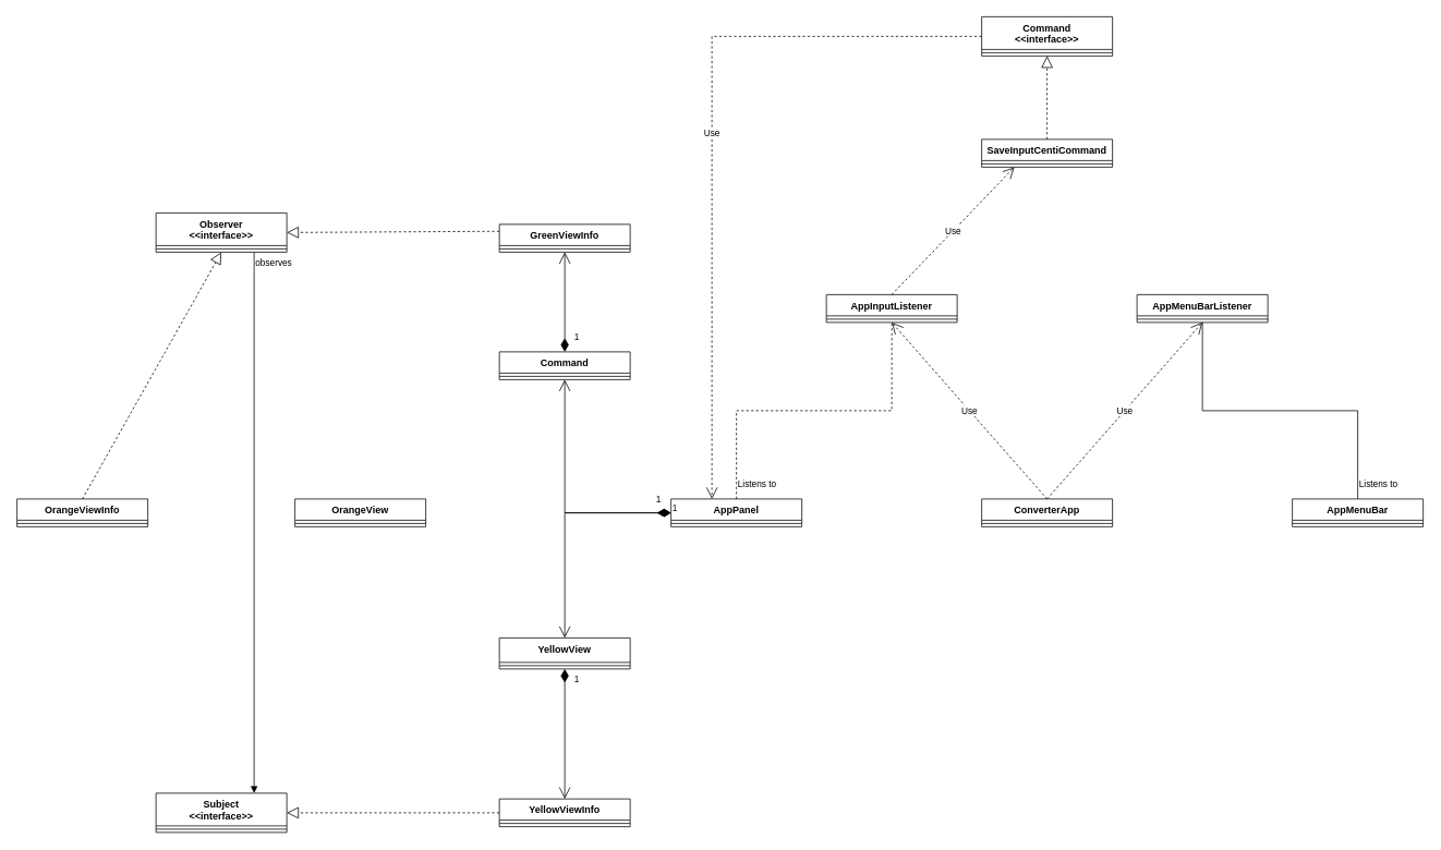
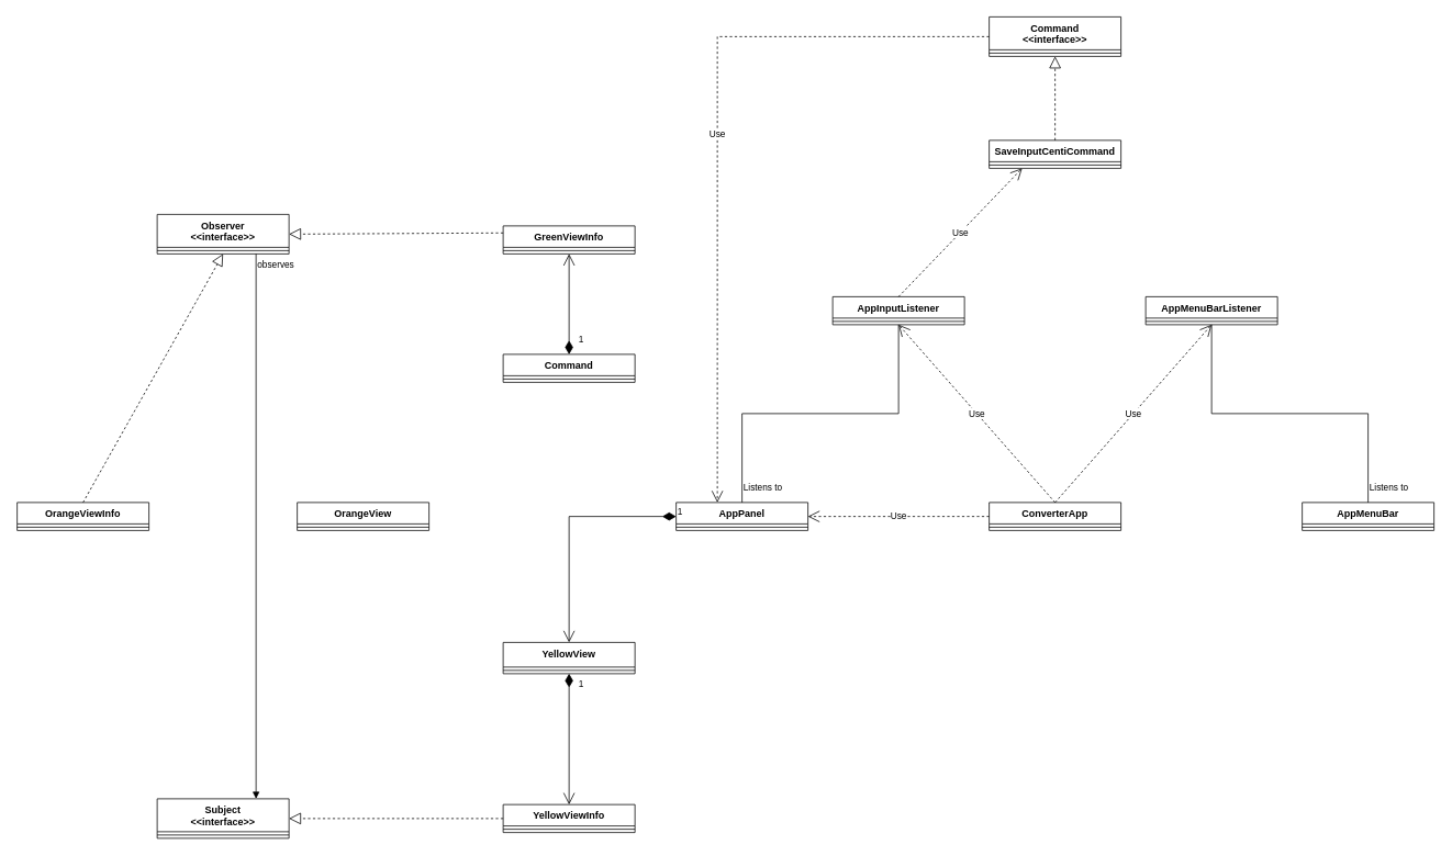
  <mxCell id="0" />
  <mxCell id="1" parent="0" />
  <mxCell id="2" value="ConverterApp" style="swimlane;fontStyle=1;align=center;verticalAlign=top;childLayout=stackLayout;horizontal=1;startSize=26;horizontalStack=0;resizeParent=1;resizeParentMax=0;resizeLast=0;collapsible=1;marginBottom=0;" vertex="1" parent="1"><mxGeometry x="1200" y="610" width="160" height="34" as="geometry" /></mxCell>
  <mxCell id="3" value="" style="line;strokeWidth=1;fillColor=none;align=left;verticalAlign=middle;spacingTop=-1;spacingLeft=3;spacingRight=3;rotatable=0;labelPosition=right;points=[];portConstraint=eastwest;" vertex="1" parent="2"><mxGeometry y="26" width="160" height="8" as="geometry" /></mxCell>
  <mxCell id="4" value="Use" style="endArrow=open;endSize=12;dashed=1;html=1;rounded=0;exitX=0.5;exitY=0;exitDx=0;exitDy=0;entryX=0.5;entryY=1;entryDx=0;entryDy=0;" edge="1" parent="1" source="2" target="7"><mxGeometry width="160" relative="1" as="geometry"><mxPoint x="1220" y="650" as="sourcePoint" /><mxPoint x="1340" y="450" as="targetPoint" /></mxGeometry></mxCell>
  <mxCell id="5" value="AppInputListener" style="swimlane;fontStyle=1;align=center;verticalAlign=top;childLayout=stackLayout;horizontal=1;startSize=26;horizontalStack=0;resizeParent=1;resizeParentMax=0;resizeLast=0;collapsible=1;marginBottom=0;" vertex="1" parent="1"><mxGeometry x="1010" y="360" width="160" height="34" as="geometry" /></mxCell>
  <mxCell id="6" value="" style="line;strokeWidth=1;fillColor=none;align=left;verticalAlign=middle;spacingTop=-1;spacingLeft=3;spacingRight=3;rotatable=0;labelPosition=right;points=[];portConstraint=eastwest;" vertex="1" parent="5"><mxGeometry y="26" width="160" height="8" as="geometry" /></mxCell>
  <mxCell id="7" value="AppMenuBarListener" style="swimlane;fontStyle=1;align=center;verticalAlign=top;childLayout=stackLayout;horizontal=1;startSize=26;horizontalStack=0;resizeParent=1;resizeParentMax=0;resizeLast=0;collapsible=1;marginBottom=0;" vertex="1" parent="1"><mxGeometry x="1390" y="360" width="160" height="34" as="geometry" /></mxCell>
  <mxCell id="8" value="" style="line;strokeWidth=1;fillColor=none;align=left;verticalAlign=middle;spacingTop=-1;spacingLeft=3;spacingRight=3;rotatable=0;labelPosition=right;points=[];portConstraint=eastwest;" vertex="1" parent="7"><mxGeometry y="26" width="160" height="8" as="geometry" /></mxCell>
  <mxCell id="9" value="Command&#10;&lt;&lt;interface&gt;&gt;" style="swimlane;fontStyle=1;align=center;verticalAlign=top;childLayout=stackLayout;horizontal=1;startSize=40;horizontalStack=0;resizeParent=1;resizeParentMax=0;resizeLast=0;collapsible=1;marginBottom=0;" vertex="1" parent="1"><mxGeometry x="1200" y="20" width="160" height="48" as="geometry" /></mxCell>
  <mxCell id="10" value="" style="line;strokeWidth=1;fillColor=none;align=left;verticalAlign=middle;spacingTop=-1;spacingLeft=3;spacingRight=3;rotatable=0;labelPosition=right;points=[];portConstraint=eastwest;" vertex="1" parent="9"><mxGeometry y="40" width="160" height="8" as="geometry" /></mxCell>
  <mxCell id="11" value="" style="endArrow=block;dashed=1;endFill=0;endSize=12;html=1;rounded=0;exitX=0.5;exitY=0;exitDx=0;exitDy=0;entryX=0.5;entryY=1;entryDx=0;entryDy=0;" edge="1" parent="1" source="12" target="9"><mxGeometry width="160" relative="1" as="geometry"><mxPoint x="1220" y="350" as="sourcePoint" /><mxPoint x="1380" y="120" as="targetPoint" /></mxGeometry></mxCell>
  <mxCell id="12" value="SaveInputCentiCommand" style="swimlane;fontStyle=1;align=center;verticalAlign=top;childLayout=stackLayout;horizontal=1;startSize=26;horizontalStack=0;resizeParent=1;resizeParentMax=0;resizeLast=0;collapsible=1;marginBottom=0;" vertex="1" parent="1"><mxGeometry x="1200" y="170" width="160" height="34" as="geometry" /></mxCell>
  <mxCell id="13" value="" style="line;strokeWidth=1;fillColor=none;align=left;verticalAlign=middle;spacingTop=-1;spacingLeft=3;spacingRight=3;rotatable=0;labelPosition=right;points=[];portConstraint=eastwest;" vertex="1" parent="12"><mxGeometry y="26" width="160" height="8" as="geometry" /></mxCell>
  <mxCell id="14" value="Use" style="endArrow=open;endSize=12;dashed=1;html=1;rounded=0;entryX=0.25;entryY=1;entryDx=0;entryDy=0;exitX=0.5;exitY=0;exitDx=0;exitDy=0;" edge="1" parent="1" source="5" target="12"><mxGeometry width="160" relative="1" as="geometry"><mxPoint x="1220" y="350" as="sourcePoint" /><mxPoint x="1380" y="350" as="targetPoint" /></mxGeometry></mxCell>
  <mxCell id="15" value="Use" style="endArrow=open;endSize=12;dashed=1;html=1;rounded=0;entryX=0.5;entryY=1;entryDx=0;entryDy=0;exitX=0.5;exitY=0;exitDx=0;exitDy=0;" edge="1" parent="1" source="2" target="5"><mxGeometry width="160" relative="1" as="geometry"><mxPoint x="1220" y="350" as="sourcePoint" /><mxPoint x="1380" y="350" as="targetPoint" /></mxGeometry></mxCell>
  <mxCell id="16" value="AppPanel" style="swimlane;fontStyle=1;align=center;verticalAlign=top;childLayout=stackLayout;horizontal=1;startSize=26;horizontalStack=0;resizeParent=1;resizeParentMax=0;resizeLast=0;collapsible=1;marginBottom=0;" vertex="1" parent="1"><mxGeometry x="820" y="610" width="160" height="34" as="geometry" /></mxCell>
  <mxCell id="17" value="" style="line;strokeWidth=1;fillColor=none;align=left;verticalAlign=middle;spacingTop=-1;spacingLeft=3;spacingRight=3;rotatable=0;labelPosition=right;points=[];portConstraint=eastwest;" vertex="1" parent="16"><mxGeometry y="26" width="160" height="8" as="geometry" /></mxCell>
- <mxCell id="19" value="" style="endArrow=none;html=1;edgeStyle=orthogonalEdgeStyle;rounded=0;exitX=0.5;exitY=0;exitDx=0;exitDy=0;entryX=0.5;entryY=1;entryDx=0;entryDy=0;dashed=1;" edge="1" parent="1" source="16" target="5"><mxGeometry relative="1" as="geometry"><mxPoint x="1220" y="550" as="sourcePoint" /><mxPoint x="1380" y="550" as="targetPoint" /></mxGeometry></mxCell>
+ <mxCell id="18" value="Use" style="endArrow=open;endSize=12;dashed=1;html=1;rounded=0;entryX=1;entryY=0.5;entryDx=0;entryDy=0;exitX=0;exitY=0.5;exitDx=0;exitDy=0;" edge="1" parent="1" source="2" target="16"><mxGeometry width="160" relative="1" as="geometry"><mxPoint x="1220" y="550" as="sourcePoint" /><mxPoint x="1380" y="550" as="targetPoint" /></mxGeometry></mxCell>
+ <mxCell id="19" value="" style="endArrow=none;html=1;edgeStyle=orthogonalEdgeStyle;rounded=0;exitX=0.5;exitY=0;exitDx=0;exitDy=0;entryX=0.5;entryY=1;entryDx=0;entryDy=0;" edge="1" parent="1" source="16" target="5"><mxGeometry relative="1" as="geometry"><mxPoint x="1220" y="550" as="sourcePoint" /><mxPoint x="1380" y="550" as="targetPoint" /></mxGeometry></mxCell>
  <mxCell id="20" value="Listens to" style="edgeLabel;resizable=0;html=1;align=left;verticalAlign=bottom;" connectable="0" vertex="1" parent="19"><mxGeometry x="-1" relative="1" as="geometry"><mxPoint y="-10" as="offset" /></mxGeometry></mxCell>
  <mxCell id="21" value="AppMenuBar" style="swimlane;fontStyle=1;align=center;verticalAlign=top;childLayout=stackLayout;horizontal=1;startSize=26;horizontalStack=0;resizeParent=1;resizeParentMax=0;resizeLast=0;collapsible=1;marginBottom=0;" vertex="1" parent="1"><mxGeometry x="1580" y="610" width="160" height="34" as="geometry" /></mxCell>
  <mxCell id="22" value="" style="line;strokeWidth=1;fillColor=none;align=left;verticalAlign=middle;spacingTop=-1;spacingLeft=3;spacingRight=3;rotatable=0;labelPosition=right;points=[];portConstraint=eastwest;" vertex="1" parent="21"><mxGeometry y="26" width="160" height="8" as="geometry" /></mxCell>
  <mxCell id="23" value="" style="endArrow=none;html=1;edgeStyle=orthogonalEdgeStyle;rounded=0;exitX=0.5;exitY=0;exitDx=0;exitDy=0;entryX=0.5;entryY=1;entryDx=0;entryDy=0;" edge="1" parent="1" source="21" target="7"><mxGeometry relative="1" as="geometry"><mxPoint x="1460" y="586" as="sourcePoint" /><mxPoint x="1650" y="370" as="targetPoint" /></mxGeometry></mxCell>
  <mxCell id="24" value="Listens to" style="edgeLabel;resizable=0;html=1;align=left;verticalAlign=bottom;" connectable="0" vertex="1" parent="23"><mxGeometry x="-1" relative="1" as="geometry"><mxPoint y="-10" as="offset" /></mxGeometry></mxCell>
  <mxCell id="25" value="Command" style="swimlane;fontStyle=1;align=center;verticalAlign=top;childLayout=stackLayout;horizontal=1;startSize=26;horizontalStack=0;resizeParent=1;resizeParentMax=0;resizeLast=0;collapsible=1;marginBottom=0;" vertex="1" parent="1"><mxGeometry x="610" y="430" width="160" height="34" as="geometry" /></mxCell>
  <mxCell id="26" value="" style="line;strokeWidth=1;fillColor=none;align=left;verticalAlign=middle;spacingTop=-1;spacingLeft=3;spacingRight=3;rotatable=0;labelPosition=right;points=[];portConstraint=eastwest;" vertex="1" parent="25"><mxGeometry y="26" width="160" height="8" as="geometry" /></mxCell>
- <mxCell id="27" value="1" style="endArrow=open;html=1;endSize=12;startArrow=diamondThin;startSize=14;startFill=1;edgeStyle=orthogonalEdgeStyle;align=left;verticalAlign=bottom;rounded=0;exitX=0;exitY=0.5;exitDx=0;exitDy=0;entryX=0.5;entryY=1;entryDx=0;entryDy=0;" edge="1" parent="1" source="16" target="25"><mxGeometry x="-0.864" y="-7" relative="1" as="geometry"><mxPoint x="720" y="450" as="sourcePoint" /><mxPoint x="880" y="450" as="targetPoint" /><mxPoint as="offset" /></mxGeometry></mxCell>
  <mxCell id="28" value="YellowView" style="swimlane;fontStyle=1;align=center;verticalAlign=top;childLayout=stackLayout;horizontal=1;startSize=30;horizontalStack=0;resizeParent=1;resizeParentMax=0;resizeLast=0;collapsible=1;marginBottom=0;" vertex="1" parent="1"><mxGeometry x="610" y="780" width="160" height="38" as="geometry" /></mxCell>
  <mxCell id="29" value="" style="line;strokeWidth=1;fillColor=none;align=left;verticalAlign=middle;spacingTop=-1;spacingLeft=3;spacingRight=3;rotatable=0;labelPosition=right;points=[];portConstraint=eastwest;" vertex="1" parent="28"><mxGeometry y="30" width="160" height="8" as="geometry" /></mxCell>
  <mxCell id="30" value="1" style="endArrow=open;html=1;endSize=12;startArrow=diamondThin;startSize=14;startFill=1;edgeStyle=orthogonalEdgeStyle;align=left;verticalAlign=bottom;rounded=0;exitX=0;exitY=0.5;exitDx=0;exitDy=0;entryX=0.5;entryY=0;entryDx=0;entryDy=0;" edge="1" parent="1" source="16" target="28"><mxGeometry x="-1" y="3" relative="1" as="geometry"><mxPoint x="720" y="450" as="sourcePoint" /><mxPoint x="880" y="450" as="targetPoint" /></mxGeometry></mxCell>
  <mxCell id="31" value="OrangeView" style="swimlane;fontStyle=1;align=center;verticalAlign=top;childLayout=stackLayout;horizontal=1;startSize=26;horizontalStack=0;resizeParent=1;resizeParentMax=0;resizeLast=0;collapsible=1;marginBottom=0;" vertex="1" parent="1"><mxGeometry x="360" y="610" width="160" height="34" as="geometry" /></mxCell>
  <mxCell id="32" value="" style="line;strokeWidth=1;fillColor=none;align=left;verticalAlign=middle;spacingTop=-1;spacingLeft=3;spacingRight=3;rotatable=0;labelPosition=right;points=[];portConstraint=eastwest;" vertex="1" parent="31"><mxGeometry y="26" width="160" height="8" as="geometry" /></mxCell>
  <mxCell id="33" value="Observer&#10;&lt;&lt;interface&gt;&gt;" style="swimlane;fontStyle=1;align=center;verticalAlign=top;childLayout=stackLayout;horizontal=1;startSize=40;horizontalStack=0;resizeParent=1;resizeParentMax=0;resizeLast=0;collapsible=1;marginBottom=0;" vertex="1" parent="1"><mxGeometry x="190" y="260" width="160" height="48" as="geometry" /></mxCell>
  <mxCell id="34" value="" style="line;strokeWidth=1;fillColor=none;align=left;verticalAlign=middle;spacingTop=-1;spacingLeft=3;spacingRight=3;rotatable=0;labelPosition=right;points=[];portConstraint=eastwest;" vertex="1" parent="33"><mxGeometry y="40" width="160" height="8" as="geometry" /></mxCell>
  <mxCell id="35" value="OrangeViewInfo" style="swimlane;fontStyle=1;align=center;verticalAlign=top;childLayout=stackLayout;horizontal=1;startSize=26;horizontalStack=0;resizeParent=1;resizeParentMax=0;resizeLast=0;collapsible=1;marginBottom=0;" vertex="1" parent="1"><mxGeometry x="20" y="610" width="160" height="34" as="geometry" /></mxCell>
  <mxCell id="36" value="" style="line;strokeWidth=1;fillColor=none;align=left;verticalAlign=middle;spacingTop=-1;spacingLeft=3;spacingRight=3;rotatable=0;labelPosition=right;points=[];portConstraint=eastwest;" vertex="1" parent="35"><mxGeometry y="26" width="160" height="8" as="geometry" /></mxCell>
  <mxCell id="37" value="" style="endArrow=block;dashed=1;endFill=0;endSize=12;html=1;rounded=0;entryX=0.5;entryY=1;entryDx=0;entryDy=0;exitX=0.5;exitY=0;exitDx=0;exitDy=0;" edge="1" parent="1" source="35" target="33"><mxGeometry width="160" relative="1" as="geometry"><mxPoint x="180" y="350" as="sourcePoint" /><mxPoint x="340" y="350" as="targetPoint" /></mxGeometry></mxCell>
  <mxCell id="38" value="GreenViewInfo" style="swimlane;fontStyle=1;align=center;verticalAlign=top;childLayout=stackLayout;horizontal=1;startSize=26;horizontalStack=0;resizeParent=1;resizeParentMax=0;resizeLast=0;collapsible=1;marginBottom=0;" vertex="1" parent="1"><mxGeometry x="610" y="274" width="160" height="34" as="geometry" /></mxCell>
  <mxCell id="39" value="" style="line;strokeWidth=1;fillColor=none;align=left;verticalAlign=middle;spacingTop=-1;spacingLeft=3;spacingRight=3;rotatable=0;labelPosition=right;points=[];portConstraint=eastwest;" vertex="1" parent="38"><mxGeometry y="26" width="160" height="8" as="geometry" /></mxCell>
  <mxCell id="40" value="1" style="endArrow=open;html=1;endSize=12;startArrow=diamondThin;startSize=14;startFill=1;edgeStyle=orthogonalEdgeStyle;align=left;verticalAlign=bottom;rounded=0;exitX=0.5;exitY=0;exitDx=0;exitDy=0;entryX=0.5;entryY=1;entryDx=0;entryDy=0;" edge="1" parent="1" source="25" target="38"><mxGeometry x="-0.853" y="-10" relative="1" as="geometry"><mxPoint x="180" y="350" as="sourcePoint" /><mxPoint x="340" y="350" as="targetPoint" /><mxPoint as="offset" /></mxGeometry></mxCell>
  <mxCell id="41" value="" style="endArrow=block;dashed=1;endFill=0;endSize=12;html=1;rounded=0;entryX=1;entryY=0.5;entryDx=0;entryDy=0;exitX=0;exitY=0.25;exitDx=0;exitDy=0;" edge="1" parent="1" source="38" target="33"><mxGeometry width="160" relative="1" as="geometry"><mxPoint x="230" y="550" as="sourcePoint" /><mxPoint x="390" y="550" as="targetPoint" /></mxGeometry></mxCell>
  <mxCell id="42" value="Subject&#10;&lt;&lt;interface&gt;&gt;" style="swimlane;fontStyle=1;align=center;verticalAlign=top;childLayout=stackLayout;horizontal=1;startSize=40;horizontalStack=0;resizeParent=1;resizeParentMax=0;resizeLast=0;collapsible=1;marginBottom=0;" vertex="1" parent="1"><mxGeometry x="190" y="970" width="160" height="48" as="geometry" /></mxCell>
  <mxCell id="43" value="" style="line;strokeWidth=1;fillColor=none;align=left;verticalAlign=middle;spacingTop=-1;spacingLeft=3;spacingRight=3;rotatable=0;labelPosition=right;points=[];portConstraint=eastwest;" vertex="1" parent="42"><mxGeometry y="40" width="160" height="8" as="geometry" /></mxCell>
  <mxCell id="44" value="YellowViewInfo" style="swimlane;fontStyle=1;align=center;verticalAlign=top;childLayout=stackLayout;horizontal=1;startSize=26;horizontalStack=0;resizeParent=1;resizeParentMax=0;resizeLast=0;collapsible=1;marginBottom=0;" vertex="1" parent="1"><mxGeometry x="610" y="977" width="160" height="34" as="geometry" /></mxCell>
  <mxCell id="45" value="" style="line;strokeWidth=1;fillColor=none;align=left;verticalAlign=middle;spacingTop=-1;spacingLeft=3;spacingRight=3;rotatable=0;labelPosition=right;points=[];portConstraint=eastwest;" vertex="1" parent="44"><mxGeometry y="26" width="160" height="8" as="geometry" /></mxCell>
  <mxCell id="46" value="" style="endArrow=block;dashed=1;endFill=0;endSize=12;html=1;rounded=0;entryX=1;entryY=0.5;entryDx=0;entryDy=0;exitX=0;exitY=0.5;exitDx=0;exitDy=0;" edge="1" parent="1" source="44" target="42"><mxGeometry width="160" relative="1" as="geometry"><mxPoint x="230" y="750" as="sourcePoint" /><mxPoint x="390" y="750" as="targetPoint" /></mxGeometry></mxCell>
  <mxCell id="47" value="1" style="endArrow=open;html=1;endSize=12;startArrow=diamondThin;startSize=14;startFill=1;edgeStyle=orthogonalEdgeStyle;align=left;verticalAlign=bottom;rounded=0;exitX=0.5;exitY=1;exitDx=0;exitDy=0;entryX=0.5;entryY=0;entryDx=0;entryDy=0;" edge="1" parent="1" source="28" target="44"><mxGeometry x="-0.723" y="10" relative="1" as="geometry"><mxPoint x="230" y="750" as="sourcePoint" /><mxPoint x="390" y="750" as="targetPoint" /><mxPoint as="offset" /></mxGeometry></mxCell>
  <mxCell id="48" value="observes" style="endArrow=block;endFill=1;html=1;edgeStyle=orthogonalEdgeStyle;align=left;verticalAlign=top;rounded=0;exitX=0.75;exitY=1;exitDx=0;exitDy=0;entryX=0.75;entryY=0;entryDx=0;entryDy=0;" edge="1" parent="1" source="33" target="42"><mxGeometry x="-1" relative="1" as="geometry"><mxPoint x="230" y="650" as="sourcePoint" /><mxPoint x="390" y="650" as="targetPoint" /></mxGeometry></mxCell>
  <mxCell id="49" value="Use" style="endArrow=open;endSize=12;dashed=1;html=1;rounded=0;exitX=0;exitY=0.5;exitDx=0;exitDy=0;" edge="1" parent="1" source="9"><mxGeometry width="160" relative="1" as="geometry"><mxPoint x="710" y="610" as="sourcePoint" /><mxPoint x="870" y="610" as="targetPoint" /><Array as="points"><mxPoint x="870" y="44" /></Array></mxGeometry></mxCell>
